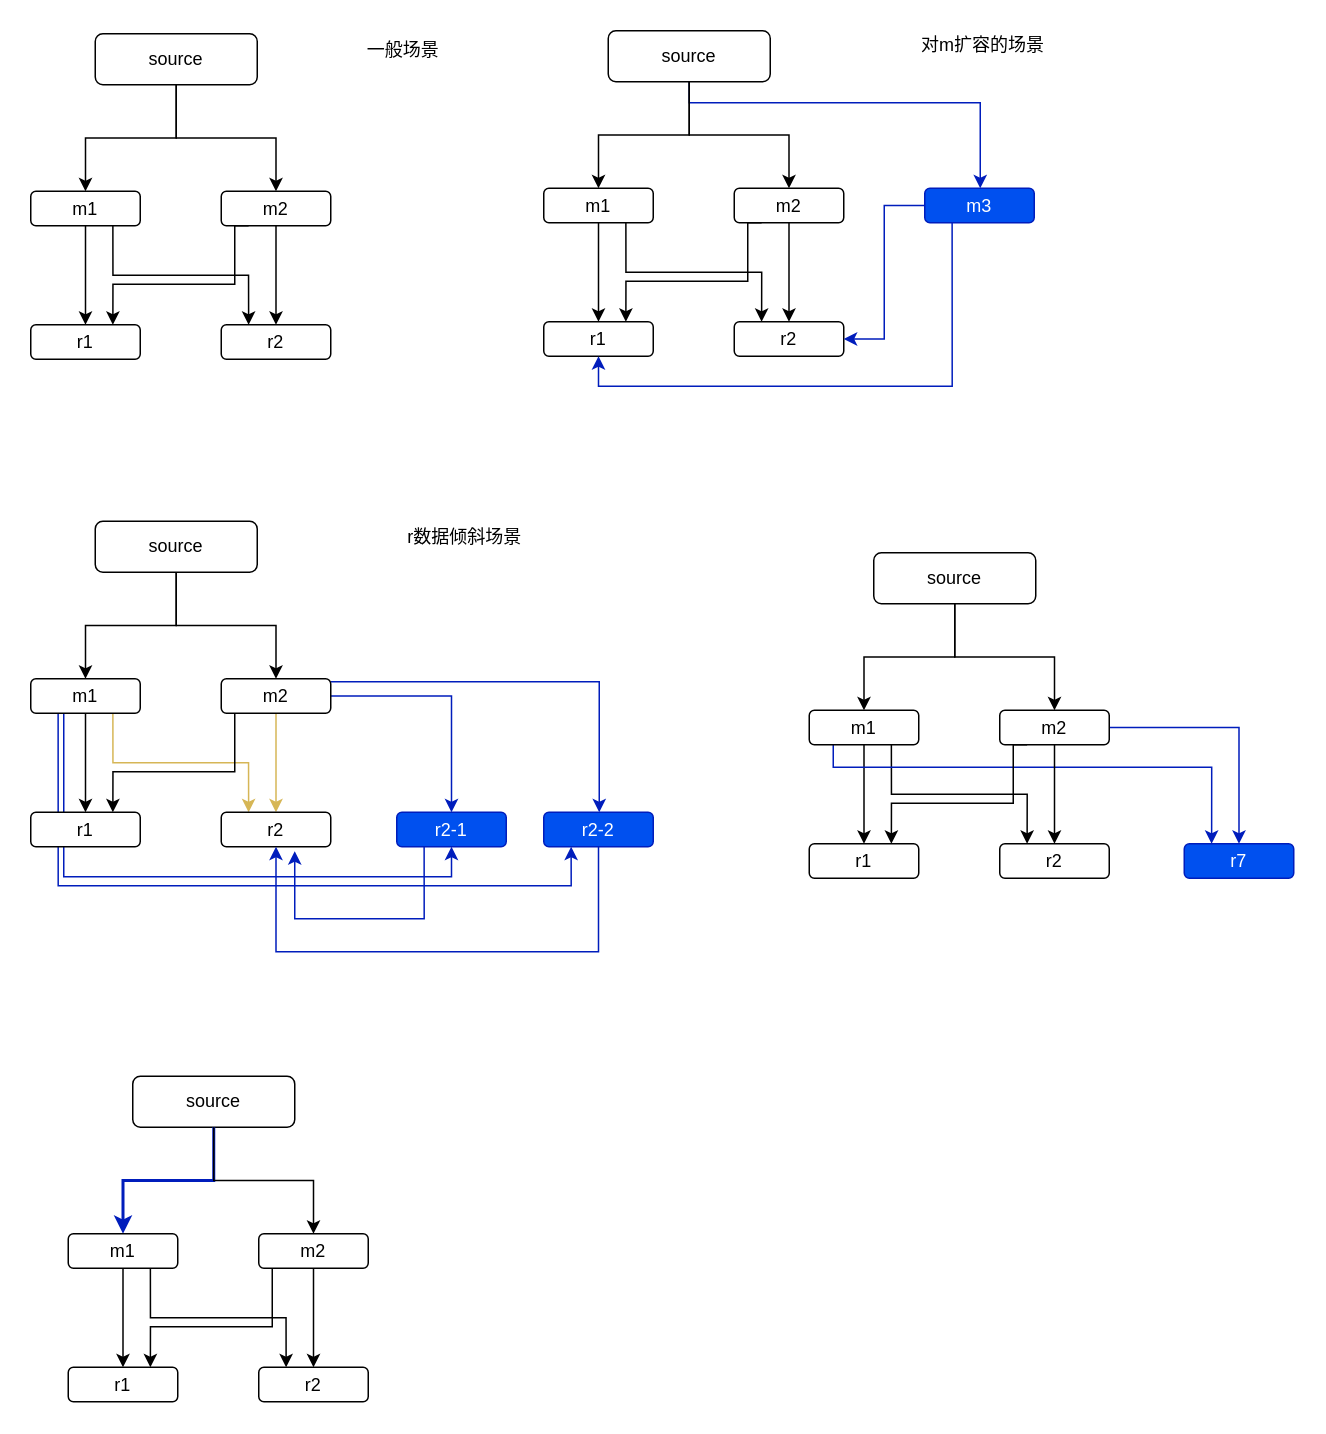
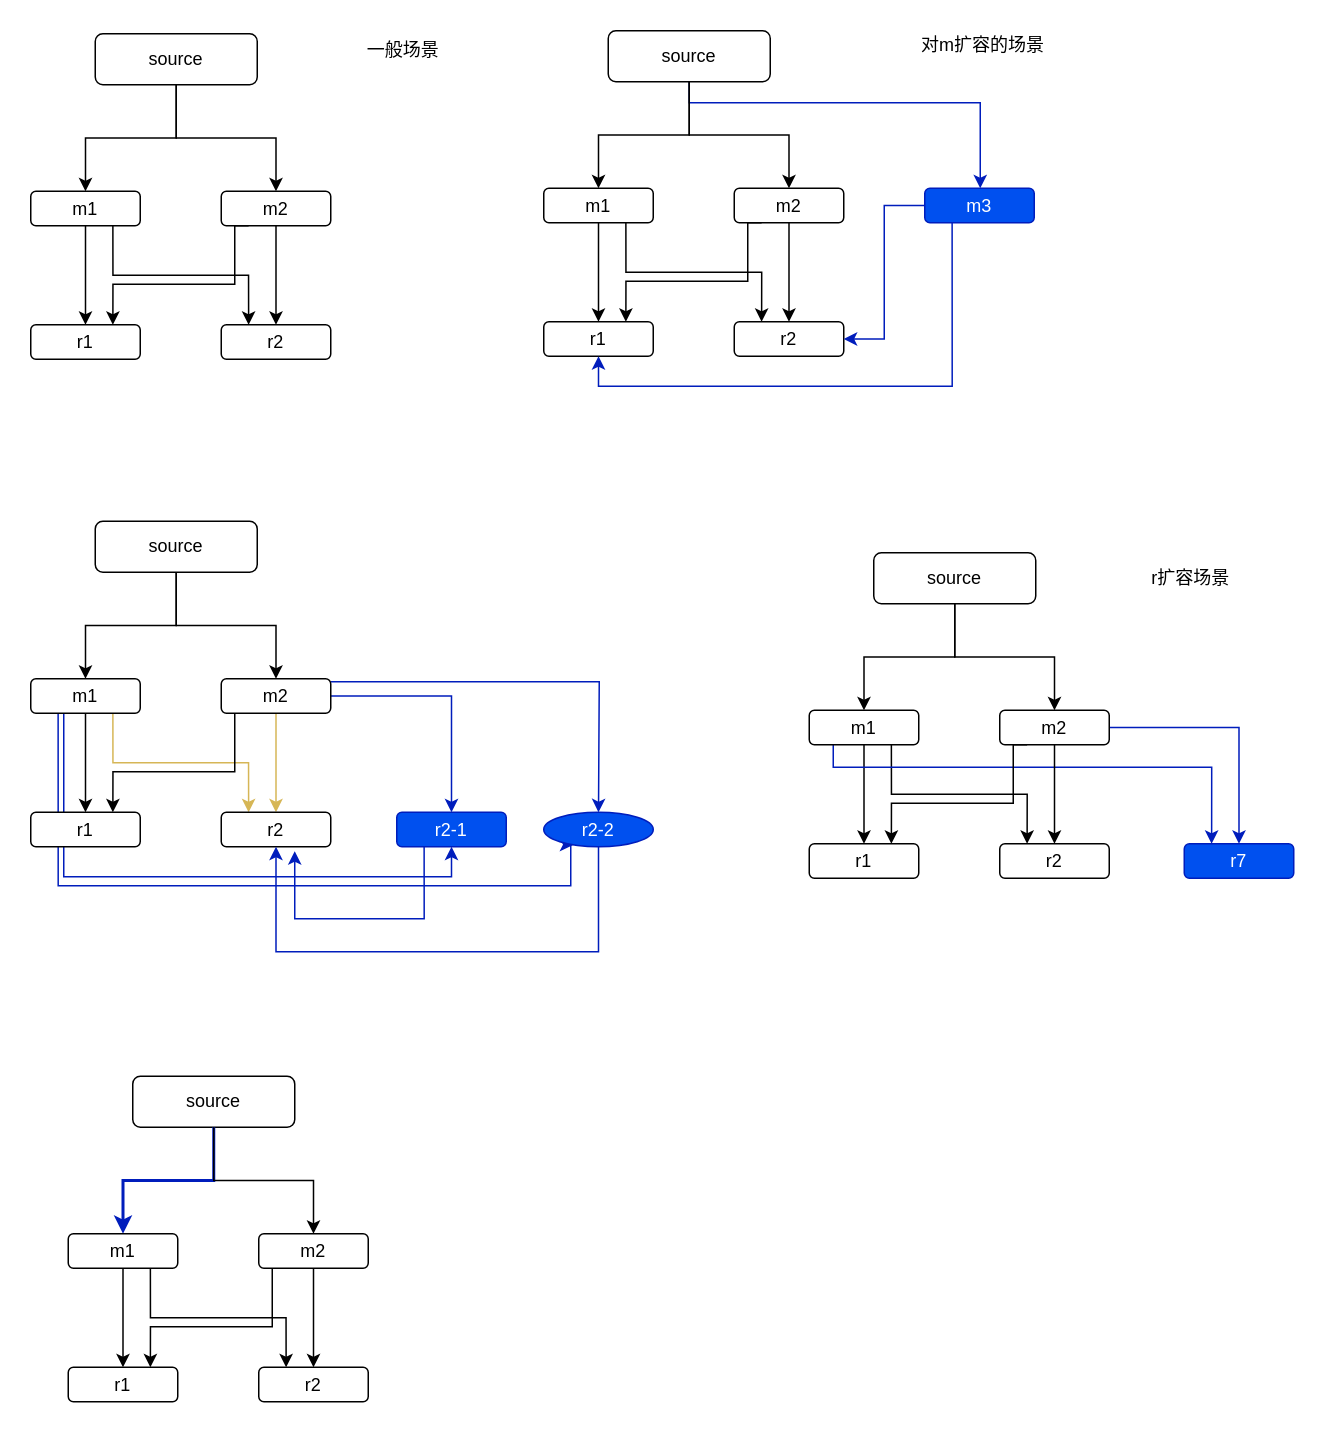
  <mxCell id="0" />
  <mxCell id="1" parent="0" />
  <mxCell id="2" value="source" style="rounded=1;whiteSpace=wrap;html=1;" vertex="1" parent="1"><mxGeometry x="63" y="22" width="108" height="34" as="geometry" /></mxCell>
  <mxCell id="3" style="edgeStyle=orthogonalEdgeStyle;rounded=0;orthogonalLoop=1;jettySize=auto;html=1;entryX=0.5;entryY=0;entryDx=0;entryDy=0;" edge="1" parent="1" source="2" target="6"><mxGeometry relative="1" as="geometry" /></mxCell>
  <mxCell id="4" style="edgeStyle=orthogonalEdgeStyle;rounded=0;orthogonalLoop=1;jettySize=auto;html=1;entryX=0.5;entryY=0;entryDx=0;entryDy=0;" edge="1" parent="1" source="6" target="11"><mxGeometry relative="1" as="geometry" /></mxCell>
  <mxCell id="5" style="edgeStyle=orthogonalEdgeStyle;rounded=0;orthogonalLoop=1;jettySize=auto;html=1;exitX=0.75;exitY=1;exitDx=0;exitDy=0;entryX=0.25;entryY=0;entryDx=0;entryDy=0;" edge="1" parent="1" source="6" target="12"><mxGeometry relative="1" as="geometry" /></mxCell>
  <mxCell id="6" value="m1" style="rounded=1;whiteSpace=wrap;html=1;" vertex="1" parent="1"><mxGeometry x="20" y="127" width="73" height="23" as="geometry" /></mxCell>
  <mxCell id="7" style="edgeStyle=orthogonalEdgeStyle;rounded=0;orthogonalLoop=1;jettySize=auto;html=1;exitX=0.5;exitY=1;exitDx=0;exitDy=0;entryX=0.5;entryY=0;entryDx=0;entryDy=0;" edge="1" parent="1" source="2" target="10"><mxGeometry relative="1" as="geometry" /></mxCell>
  <mxCell id="8" style="edgeStyle=orthogonalEdgeStyle;rounded=0;orthogonalLoop=1;jettySize=auto;html=1;entryX=0.5;entryY=0;entryDx=0;entryDy=0;" edge="1" parent="1" source="10" target="12"><mxGeometry relative="1" as="geometry" /></mxCell>
  <mxCell id="9" style="edgeStyle=orthogonalEdgeStyle;rounded=0;orthogonalLoop=1;jettySize=auto;html=1;exitX=0.25;exitY=1;exitDx=0;exitDy=0;entryX=0.75;entryY=0;entryDx=0;entryDy=0;" edge="1" parent="1" source="10" target="11"><mxGeometry relative="1" as="geometry"><Array as="points"><mxPoint x="156" y="150" /><mxPoint x="156" y="189" /><mxPoint x="75" y="189" /></Array></mxGeometry></mxCell>
  <mxCell id="10" value="m2" style="rounded=1;whiteSpace=wrap;html=1;" vertex="1" parent="1"><mxGeometry x="147" y="127" width="73" height="23" as="geometry" /></mxCell>
  <mxCell id="11" value="r1" style="rounded=1;whiteSpace=wrap;html=1;" vertex="1" parent="1"><mxGeometry x="20" y="216" width="73" height="23" as="geometry" /></mxCell>
  <mxCell id="12" value="r2" style="rounded=1;whiteSpace=wrap;html=1;" vertex="1" parent="1"><mxGeometry x="147" y="216" width="73" height="23" as="geometry" /></mxCell>
  <mxCell id="13" style="edgeStyle=orthogonalEdgeStyle;rounded=0;orthogonalLoop=1;jettySize=auto;html=1;fillColor=#0050ef;strokeColor=#001DBC;" edge="1" parent="1" source="14" target="27"><mxGeometry relative="1" as="geometry"><Array as="points"><mxPoint x="459" y="68" /><mxPoint x="653" y="68" /></Array></mxGeometry></mxCell>
  <mxCell id="14" value="source" style="rounded=1;whiteSpace=wrap;html=1;" vertex="1" parent="1"><mxGeometry x="405" y="20" width="108" height="34" as="geometry" /></mxCell>
  <mxCell id="15" style="edgeStyle=orthogonalEdgeStyle;rounded=0;orthogonalLoop=1;jettySize=auto;html=1;entryX=0.5;entryY=0;entryDx=0;entryDy=0;" edge="1" parent="1" source="14" target="18"><mxGeometry relative="1" as="geometry" /></mxCell>
  <mxCell id="16" style="edgeStyle=orthogonalEdgeStyle;rounded=0;orthogonalLoop=1;jettySize=auto;html=1;entryX=0.5;entryY=0;entryDx=0;entryDy=0;" edge="1" parent="1" source="18" target="23"><mxGeometry relative="1" as="geometry" /></mxCell>
  <mxCell id="17" style="edgeStyle=orthogonalEdgeStyle;rounded=0;orthogonalLoop=1;jettySize=auto;html=1;exitX=0.75;exitY=1;exitDx=0;exitDy=0;entryX=0.25;entryY=0;entryDx=0;entryDy=0;" edge="1" parent="1" source="18" target="24"><mxGeometry relative="1" as="geometry" /></mxCell>
  <mxCell id="18" value="m1" style="rounded=1;whiteSpace=wrap;html=1;" vertex="1" parent="1"><mxGeometry x="362" y="125" width="73" height="23" as="geometry" /></mxCell>
  <mxCell id="19" style="edgeStyle=orthogonalEdgeStyle;rounded=0;orthogonalLoop=1;jettySize=auto;html=1;exitX=0.5;exitY=1;exitDx=0;exitDy=0;entryX=0.5;entryY=0;entryDx=0;entryDy=0;" edge="1" parent="1" source="14" target="22"><mxGeometry relative="1" as="geometry" /></mxCell>
  <mxCell id="20" style="edgeStyle=orthogonalEdgeStyle;rounded=0;orthogonalLoop=1;jettySize=auto;html=1;entryX=0.5;entryY=0;entryDx=0;entryDy=0;" edge="1" parent="1" source="22" target="24"><mxGeometry relative="1" as="geometry" /></mxCell>
  <mxCell id="21" style="edgeStyle=orthogonalEdgeStyle;rounded=0;orthogonalLoop=1;jettySize=auto;html=1;exitX=0.25;exitY=1;exitDx=0;exitDy=0;entryX=0.75;entryY=0;entryDx=0;entryDy=0;" edge="1" parent="1" source="22" target="23"><mxGeometry relative="1" as="geometry"><Array as="points"><mxPoint x="498" y="148" /><mxPoint x="498" y="187" /><mxPoint x="417" y="187" /></Array></mxGeometry></mxCell>
  <mxCell id="22" value="m2" style="rounded=1;whiteSpace=wrap;html=1;" vertex="1" parent="1"><mxGeometry x="489" y="125" width="73" height="23" as="geometry" /></mxCell>
  <mxCell id="23" value="r1" style="rounded=1;whiteSpace=wrap;html=1;" vertex="1" parent="1"><mxGeometry x="362" y="214" width="73" height="23" as="geometry" /></mxCell>
  <mxCell id="24" value="r2" style="rounded=1;whiteSpace=wrap;html=1;" vertex="1" parent="1"><mxGeometry x="489" y="214" width="73" height="23" as="geometry" /></mxCell>
  <mxCell id="25" style="edgeStyle=orthogonalEdgeStyle;rounded=0;orthogonalLoop=1;jettySize=auto;html=1;exitX=0.25;exitY=1;exitDx=0;exitDy=0;entryX=0.5;entryY=1;entryDx=0;entryDy=0;fillColor=#0050ef;strokeColor=#001DBC;" edge="1" parent="1" source="27" target="23"><mxGeometry relative="1" as="geometry" /></mxCell>
  <mxCell id="26" style="edgeStyle=orthogonalEdgeStyle;rounded=0;orthogonalLoop=1;jettySize=auto;html=1;entryX=1;entryY=0.5;entryDx=0;entryDy=0;fillColor=#0050ef;strokeColor=#001DBC;" edge="1" parent="1" source="27" target="24"><mxGeometry relative="1" as="geometry" /></mxCell>
  <mxCell id="27" value="m3" style="rounded=1;whiteSpace=wrap;html=1;fillColor=#0050ef;strokeColor=#001DBC;fontColor=#ffffff;" vertex="1" parent="1"><mxGeometry x="616" y="125" width="73" height="23" as="geometry" /></mxCell>
  <mxCell id="28" value="source" style="rounded=1;whiteSpace=wrap;html=1;" vertex="1" parent="1"><mxGeometry x="63" y="347" width="108" height="34" as="geometry" /></mxCell>
  <mxCell id="29" style="edgeStyle=orthogonalEdgeStyle;rounded=0;orthogonalLoop=1;jettySize=auto;html=1;entryX=0.5;entryY=0;entryDx=0;entryDy=0;" edge="1" parent="1" source="28" target="34"><mxGeometry relative="1" as="geometry" /></mxCell>
  <mxCell id="30" style="edgeStyle=orthogonalEdgeStyle;rounded=0;orthogonalLoop=1;jettySize=auto;html=1;entryX=0.5;entryY=0;entryDx=0;entryDy=0;" edge="1" parent="1" source="34" target="41"><mxGeometry relative="1" as="geometry" /></mxCell>
  <mxCell id="31" style="edgeStyle=orthogonalEdgeStyle;rounded=0;orthogonalLoop=1;jettySize=auto;html=1;exitX=0.75;exitY=1;exitDx=0;exitDy=0;entryX=0.25;entryY=0;entryDx=0;entryDy=0;fillColor=#fff2cc;strokeColor=#d6b656;" edge="1" parent="1" source="34" target="42"><mxGeometry relative="1" as="geometry" /></mxCell>
  <mxCell id="32" style="edgeStyle=orthogonalEdgeStyle;rounded=0;orthogonalLoop=1;jettySize=auto;html=1;exitX=0.75;exitY=1;exitDx=0;exitDy=0;entryX=0.5;entryY=1;entryDx=0;entryDy=0;fillColor=#0050ef;strokeColor=#001DBC;" edge="1" parent="1" source="34" target="44"><mxGeometry relative="1" as="geometry"><Array as="points"><mxPoint x="42" y="475" /><mxPoint x="42" y="584" /><mxPoint x="301" y="584" /></Array></mxGeometry></mxCell>
  <mxCell id="33" style="edgeStyle=orthogonalEdgeStyle;rounded=0;orthogonalLoop=1;jettySize=auto;html=1;exitX=0.25;exitY=1;exitDx=0;exitDy=0;entryX=0.25;entryY=1;entryDx=0;entryDy=0;fillColor=#0050ef;strokeColor=#001DBC;" edge="1" parent="1" source="34" target="46"><mxGeometry relative="1" as="geometry"><Array as="points"><mxPoint x="38" y="590" /><mxPoint x="380" y="590" /></Array></mxGeometry></mxCell>
  <mxCell id="34" value="m1" style="rounded=1;whiteSpace=wrap;html=1;" vertex="1" parent="1"><mxGeometry x="20" y="452" width="73" height="23" as="geometry" /></mxCell>
  <mxCell id="35" style="edgeStyle=orthogonalEdgeStyle;rounded=0;orthogonalLoop=1;jettySize=auto;html=1;exitX=0.5;exitY=1;exitDx=0;exitDy=0;entryX=0.5;entryY=0;entryDx=0;entryDy=0;" edge="1" parent="1" source="28" target="40"><mxGeometry relative="1" as="geometry" /></mxCell>
  <mxCell id="36" style="edgeStyle=orthogonalEdgeStyle;rounded=0;orthogonalLoop=1;jettySize=auto;html=1;entryX=0.5;entryY=0;entryDx=0;entryDy=0;fillColor=#fff2cc;strokeColor=#d6b656;" edge="1" parent="1" source="40" target="42"><mxGeometry relative="1" as="geometry" /></mxCell>
  <mxCell id="37" style="edgeStyle=orthogonalEdgeStyle;rounded=0;orthogonalLoop=1;jettySize=auto;html=1;exitX=0.25;exitY=1;exitDx=0;exitDy=0;entryX=0.75;entryY=0;entryDx=0;entryDy=0;" edge="1" parent="1" source="40" target="41"><mxGeometry relative="1" as="geometry"><Array as="points"><mxPoint x="156" y="475" /><mxPoint x="156" y="514" /><mxPoint x="75" y="514" /></Array></mxGeometry></mxCell>
  <mxCell id="38" style="edgeStyle=orthogonalEdgeStyle;rounded=0;orthogonalLoop=1;jettySize=auto;html=1;entryX=0.5;entryY=0;entryDx=0;entryDy=0;fillColor=#0050ef;strokeColor=#001DBC;" edge="1" parent="1" source="40" target="44"><mxGeometry relative="1" as="geometry" /></mxCell>
  <mxCell id="39" style="edgeStyle=orthogonalEdgeStyle;rounded=0;orthogonalLoop=1;jettySize=auto;html=1;fillColor=#0050ef;strokeColor=#001DBC;" edge="1" parent="1" source="40" target="46"><mxGeometry relative="1" as="geometry"><Array as="points"><mxPoint x="399" y="454" /></Array></mxGeometry></mxCell>
  <mxCell id="40" value="m2" style="rounded=1;whiteSpace=wrap;html=1;" vertex="1" parent="1"><mxGeometry x="147" y="452" width="73" height="23" as="geometry" /></mxCell>
  <mxCell id="41" value="r1" style="rounded=1;whiteSpace=wrap;html=1;" vertex="1" parent="1"><mxGeometry x="20" y="541" width="73" height="23" as="geometry" /></mxCell>
  <mxCell id="42" value="r2" style="rounded=1;whiteSpace=wrap;html=1;" vertex="1" parent="1"><mxGeometry x="147" y="541" width="73" height="23" as="geometry" /></mxCell>
  <mxCell id="43" style="edgeStyle=orthogonalEdgeStyle;rounded=0;orthogonalLoop=1;jettySize=auto;html=1;exitX=0.25;exitY=1;exitDx=0;exitDy=0;entryX=0.671;entryY=1.13;entryDx=0;entryDy=0;entryPerimeter=0;fillColor=#0050ef;strokeColor=#001DBC;" edge="1" parent="1" source="44" target="42"><mxGeometry relative="1" as="geometry"><Array as="points"><mxPoint x="282" y="612" /><mxPoint x="196" y="612" /></Array></mxGeometry></mxCell>
  <mxCell id="44" value="r2-1" style="rounded=1;whiteSpace=wrap;html=1;fillColor=#0050ef;strokeColor=#001DBC;fontColor=#ffffff;" vertex="1" parent="1"><mxGeometry x="264" y="541" width="73" height="23" as="geometry" /></mxCell>
  <mxCell id="45" style="edgeStyle=orthogonalEdgeStyle;rounded=0;orthogonalLoop=1;jettySize=auto;html=1;entryX=0.5;entryY=1;entryDx=0;entryDy=0;fillColor=#0050ef;strokeColor=#001DBC;" edge="1" parent="1" source="46" target="42"><mxGeometry relative="1" as="geometry"><Array as="points"><mxPoint x="399" y="634" /><mxPoint x="184" y="634" /></Array></mxGeometry></mxCell>
- <mxCell id="46" value="r2-2" style="rounded=1;whiteSpace=wrap;html=1;fillColor=#0050ef;strokeColor=#001DBC;fontColor=#ffffff;" vertex="1" parent="1"><mxGeometry x="362" y="541" width="73" height="23" as="geometry" /></mxCell>
+ <mxCell id="46" value="r2-2" style="ellipse;whiteSpace=wrap;html=1;fillColor=#0050ef;strokeColor=#001DBC;fontColor=#ffffff;" vertex="1" parent="1"><mxGeometry x="362" y="541" width="73" height="23" as="geometry" /></mxCell>
  <mxCell id="47" value="source" style="rounded=1;whiteSpace=wrap;html=1;" vertex="1" parent="1"><mxGeometry x="582" y="368" width="108" height="34" as="geometry" /></mxCell>
  <mxCell id="48" style="edgeStyle=orthogonalEdgeStyle;rounded=0;orthogonalLoop=1;jettySize=auto;html=1;entryX=0.5;entryY=0;entryDx=0;entryDy=0;" edge="1" parent="1" source="47" target="52"><mxGeometry relative="1" as="geometry" /></mxCell>
  <mxCell id="49" style="edgeStyle=orthogonalEdgeStyle;rounded=0;orthogonalLoop=1;jettySize=auto;html=1;entryX=0.5;entryY=0;entryDx=0;entryDy=0;" edge="1" parent="1" source="52" target="58"><mxGeometry relative="1" as="geometry" /></mxCell>
  <mxCell id="50" style="edgeStyle=orthogonalEdgeStyle;rounded=0;orthogonalLoop=1;jettySize=auto;html=1;exitX=0.75;exitY=1;exitDx=0;exitDy=0;entryX=0.25;entryY=0;entryDx=0;entryDy=0;" edge="1" parent="1" source="52" target="59"><mxGeometry relative="1" as="geometry" /></mxCell>
  <mxCell id="51" style="edgeStyle=orthogonalEdgeStyle;rounded=0;orthogonalLoop=1;jettySize=auto;html=1;entryX=0.25;entryY=0;entryDx=0;entryDy=0;fillColor=#0050ef;strokeColor=#001DBC;" edge="1" parent="1" source="52" target="60"><mxGeometry relative="1" as="geometry"><Array as="points"><mxPoint x="555" y="511" /><mxPoint x="807" y="511" /></Array></mxGeometry></mxCell>
  <mxCell id="52" value="m1" style="rounded=1;whiteSpace=wrap;html=1;" vertex="1" parent="1"><mxGeometry x="539" y="473" width="73" height="23" as="geometry" /></mxCell>
  <mxCell id="53" style="edgeStyle=orthogonalEdgeStyle;rounded=0;orthogonalLoop=1;jettySize=auto;html=1;exitX=0.5;exitY=1;exitDx=0;exitDy=0;entryX=0.5;entryY=0;entryDx=0;entryDy=0;" edge="1" parent="1" source="47" target="57"><mxGeometry relative="1" as="geometry" /></mxCell>
  <mxCell id="54" style="edgeStyle=orthogonalEdgeStyle;rounded=0;orthogonalLoop=1;jettySize=auto;html=1;entryX=0.5;entryY=0;entryDx=0;entryDy=0;" edge="1" parent="1" source="57" target="59"><mxGeometry relative="1" as="geometry" /></mxCell>
  <mxCell id="55" style="edgeStyle=orthogonalEdgeStyle;rounded=0;orthogonalLoop=1;jettySize=auto;html=1;exitX=0.25;exitY=1;exitDx=0;exitDy=0;entryX=0.75;entryY=0;entryDx=0;entryDy=0;" edge="1" parent="1" source="57" target="58"><mxGeometry relative="1" as="geometry"><Array as="points"><mxPoint x="675" y="496" /><mxPoint x="675" y="535" /><mxPoint x="594" y="535" /></Array></mxGeometry></mxCell>
  <mxCell id="56" style="edgeStyle=orthogonalEdgeStyle;rounded=0;orthogonalLoop=1;jettySize=auto;html=1;entryX=0.5;entryY=0;entryDx=0;entryDy=0;fillColor=#0050ef;strokeColor=#001DBC;" edge="1" parent="1" source="57" target="60"><mxGeometry relative="1" as="geometry" /></mxCell>
  <mxCell id="57" value="m2" style="rounded=1;whiteSpace=wrap;html=1;" vertex="1" parent="1"><mxGeometry x="666" y="473" width="73" height="23" as="geometry" /></mxCell>
  <mxCell id="58" value="r1" style="rounded=1;whiteSpace=wrap;html=1;" vertex="1" parent="1"><mxGeometry x="539" y="562" width="73" height="23" as="geometry" /></mxCell>
  <mxCell id="59" value="r2" style="rounded=1;whiteSpace=wrap;html=1;" vertex="1" parent="1"><mxGeometry x="666" y="562" width="73" height="23" as="geometry" /></mxCell>
  <mxCell id="60" value="r7" style="rounded=1;whiteSpace=wrap;html=1;fillColor=#0050ef;strokeColor=#001DBC;fontColor=#ffffff;" vertex="1" parent="1"><mxGeometry x="789" y="562" width="73" height="23" as="geometry" /></mxCell>
  <mxCell id="61" value="source" style="rounded=1;whiteSpace=wrap;html=1;" vertex="1" parent="1"><mxGeometry x="88" y="717" width="108" height="34" as="geometry" /></mxCell>
  <mxCell id="62" style="edgeStyle=orthogonalEdgeStyle;rounded=0;orthogonalLoop=1;jettySize=auto;html=1;entryX=0.5;entryY=0;entryDx=0;entryDy=0;strokeWidth=2;fillColor=#0050ef;strokeColor=#001DBC;" edge="1" parent="1" source="61" target="65"><mxGeometry relative="1" as="geometry" /></mxCell>
  <mxCell id="63" style="edgeStyle=orthogonalEdgeStyle;rounded=0;orthogonalLoop=1;jettySize=auto;html=1;entryX=0.5;entryY=0;entryDx=0;entryDy=0;" edge="1" parent="1" source="65" target="70"><mxGeometry relative="1" as="geometry" /></mxCell>
  <mxCell id="64" style="edgeStyle=orthogonalEdgeStyle;rounded=0;orthogonalLoop=1;jettySize=auto;html=1;exitX=0.75;exitY=1;exitDx=0;exitDy=0;entryX=0.25;entryY=0;entryDx=0;entryDy=0;" edge="1" parent="1" source="65" target="71"><mxGeometry relative="1" as="geometry" /></mxCell>
  <mxCell id="65" value="m1" style="rounded=1;whiteSpace=wrap;html=1;" vertex="1" parent="1"><mxGeometry x="45" y="822" width="73" height="23" as="geometry" /></mxCell>
  <mxCell id="66" style="edgeStyle=orthogonalEdgeStyle;rounded=0;orthogonalLoop=1;jettySize=auto;html=1;exitX=0.5;exitY=1;exitDx=0;exitDy=0;entryX=0.5;entryY=0;entryDx=0;entryDy=0;" edge="1" parent="1" source="61" target="69"><mxGeometry relative="1" as="geometry" /></mxCell>
  <mxCell id="67" style="edgeStyle=orthogonalEdgeStyle;rounded=0;orthogonalLoop=1;jettySize=auto;html=1;entryX=0.5;entryY=0;entryDx=0;entryDy=0;" edge="1" parent="1" source="69" target="71"><mxGeometry relative="1" as="geometry" /></mxCell>
  <mxCell id="68" style="edgeStyle=orthogonalEdgeStyle;rounded=0;orthogonalLoop=1;jettySize=auto;html=1;exitX=0.25;exitY=1;exitDx=0;exitDy=0;entryX=0.75;entryY=0;entryDx=0;entryDy=0;" edge="1" parent="1" source="69" target="70"><mxGeometry relative="1" as="geometry"><Array as="points"><mxPoint x="181" y="845" /><mxPoint x="181" y="884" /><mxPoint x="100" y="884" /></Array></mxGeometry></mxCell>
  <mxCell id="69" value="m2" style="rounded=1;whiteSpace=wrap;html=1;" vertex="1" parent="1"><mxGeometry x="172" y="822" width="73" height="23" as="geometry" /></mxCell>
  <mxCell id="70" value="r1" style="rounded=1;whiteSpace=wrap;html=1;" vertex="1" parent="1"><mxGeometry x="45" y="911" width="73" height="23" as="geometry" /></mxCell>
  <mxCell id="71" value="r2" style="rounded=1;whiteSpace=wrap;html=1;" vertex="1" parent="1"><mxGeometry x="172" y="911" width="73" height="23" as="geometry" /></mxCell>
  <mxCell id="72" value="一般场景" style="text;html=1;strokeColor=none;fillColor=none;align=center;verticalAlign=middle;whiteSpace=wrap;rounded=0;" vertex="1" parent="1"><mxGeometry x="231" y="23" width="75" height="20" as="geometry" /></mxCell>
  <mxCell id="73" value="对m扩容的场景" style="text;html=1;strokeColor=none;fillColor=none;align=center;verticalAlign=middle;whiteSpace=wrap;rounded=0;" vertex="1" parent="1"><mxGeometry x="602" y="20" width="106" height="20" as="geometry" /></mxCell>
- <mxCell id="74" value="r数据倾斜场景" style="text;html=1;strokeColor=none;fillColor=none;align=center;verticalAlign=middle;whiteSpace=wrap;rounded=0;" vertex="1" parent="1"><mxGeometry x="251" y="348" width="117" height="20" as="geometry" /></mxCell>
+ <mxCell id="75" value="r扩容场景" style="text;html=1;strokeColor=none;fillColor=none;align=center;verticalAlign=middle;whiteSpace=wrap;rounded=0;" vertex="1" parent="1"><mxGeometry x="735" y="375" width="117" height="20" as="geometry" /></mxCell>
